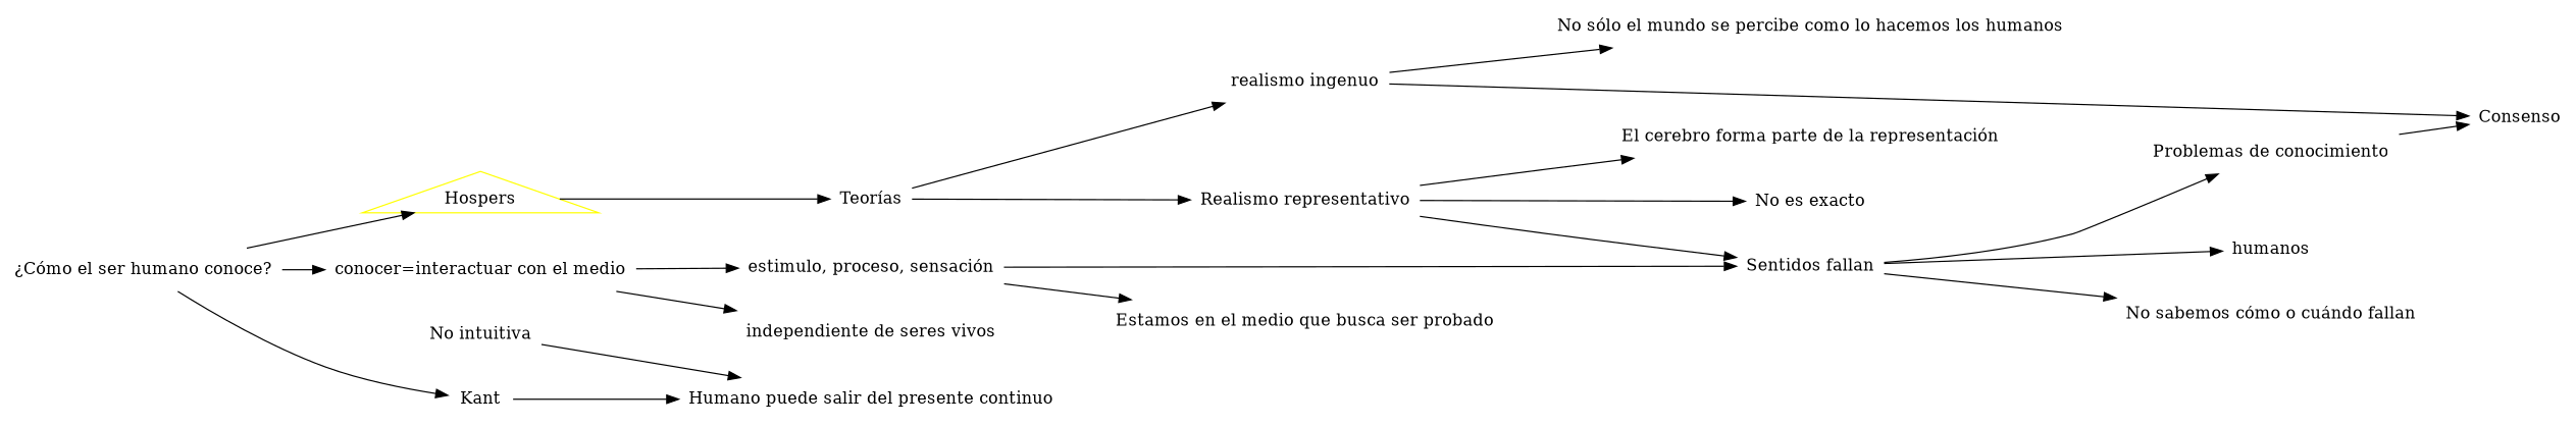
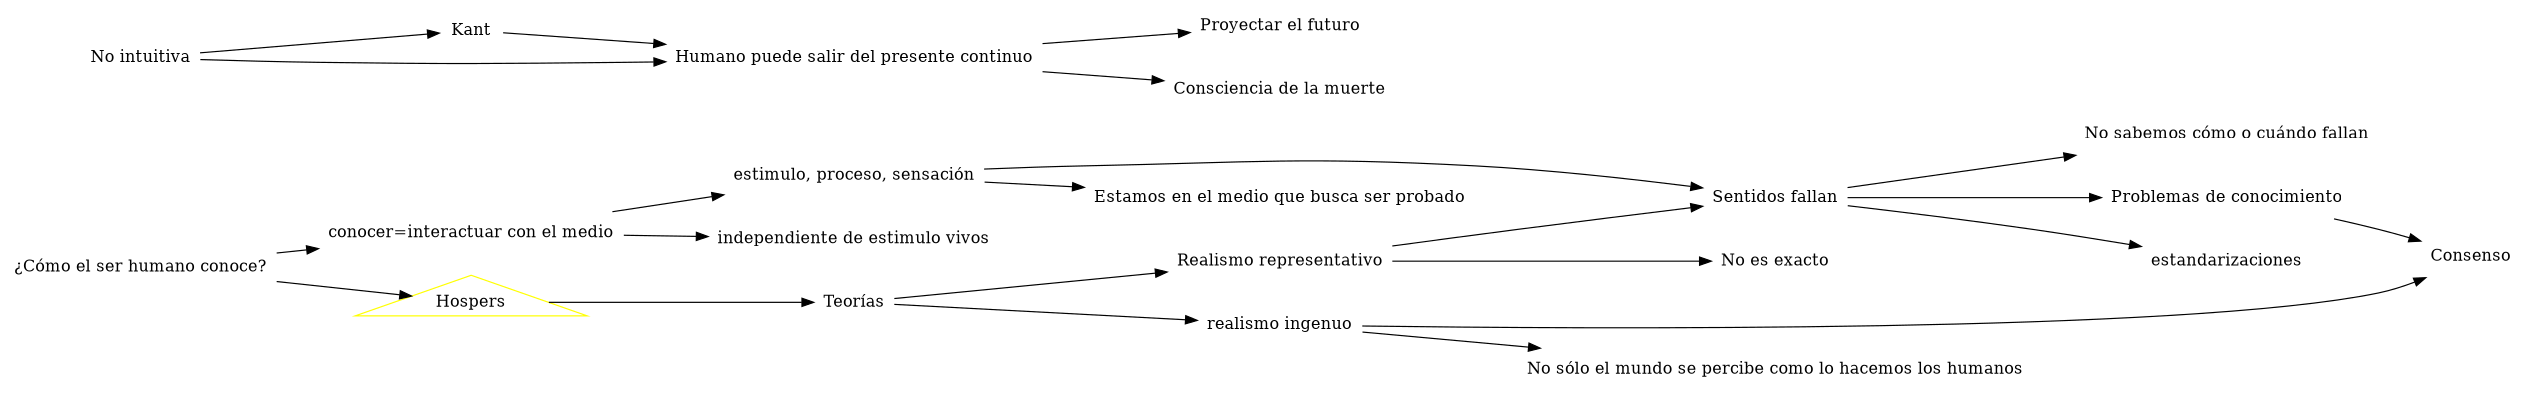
  digraph {
    rankdir=LR
    node [color=white shape=box]
    edge [color=black]
    "¿Cómo el ser humano conoce?"
    "conocer=interactuar con el medio"
    Kant
    Hospers [color=yellow shape=triangle]
-   "independiente de seres vivos"
+   "independiente de seres vivos" [label="independiente de estimulo vivos"]
    "estimulo, proceso, sensación"
    "Humano puede salir del presente continuo"
    "Teorías"
    "Sentidos fallan"
    "Estamos en el medio que busca ser probado"
    "Problemas de conocimiento"
-   estandarizaciones [label=humanos]
+   estandarizaciones
    "No sabemos cómo o cuándo fallan"
+   "Proyectar el futuro"
+   "Consciencia de la muerte"
    "No intuitiva"
    Consenso
    "realismo ingenuo"
    "Realismo representativo"
    "No sólo el mundo se percibe como lo hacemos los humanos"
    "No es exacto"
-   "El cerebro forma parte de la representación"
    "¿Cómo el ser humano conoce?" -> "conocer=interactuar con el medio"
-   "¿Cómo el ser humano conoce?" -> Kant
+   "No intuitiva" -> Kant
    "¿Cómo el ser humano conoce?" -> Hospers
    "conocer=interactuar con el medio" -> "independiente de seres vivos"
    "conocer=interactuar con el medio" -> "estimulo, proceso, sensación"
    Kant -> "Humano puede salir del presente continuo"
    Hospers -> "Teorías"
    "estimulo, proceso, sensación" -> "Sentidos fallan"
    "estimulo, proceso, sensación" -> "Estamos en el medio que busca ser probado"
+   "Humano puede salir del presente continuo" -> "Proyectar el futuro"
+   "Humano puede salir del presente continuo" -> "Consciencia de la muerte"
    "Teorías" -> "realismo ingenuo"
    "Teorías" -> "Realismo representativo"
    "Sentidos fallan" -> "Problemas de conocimiento"
    "Sentidos fallan" -> estandarizaciones
    "Sentidos fallan" -> "No sabemos cómo o cuándo fallan"
    "Problemas de conocimiento" -> Consenso
    "No intuitiva" -> "Humano puede salir del presente continuo"
    "realismo ingenuo" -> Consenso
    "realismo ingenuo" -> "No sólo el mundo se percibe como lo hacemos los humanos"
    "Realismo representativo" -> "Sentidos fallan"
    "Realismo representativo" -> "No es exacto"
-   "Realismo representativo" -> "El cerebro forma parte de la representación"
  }
